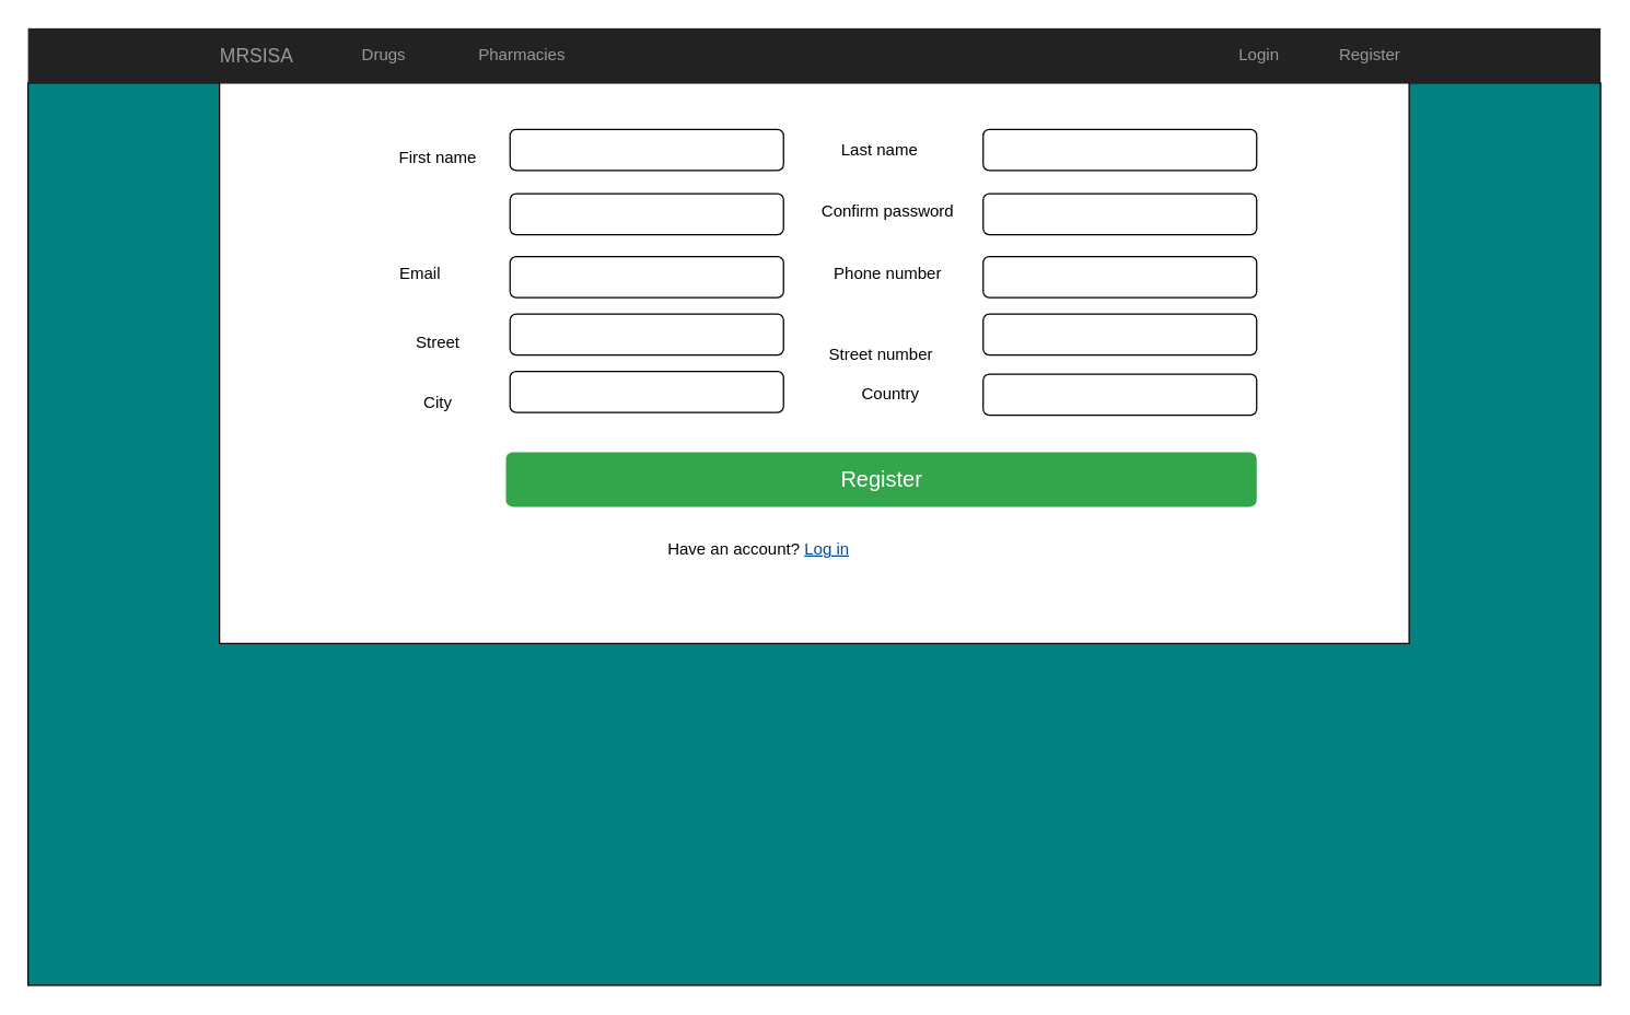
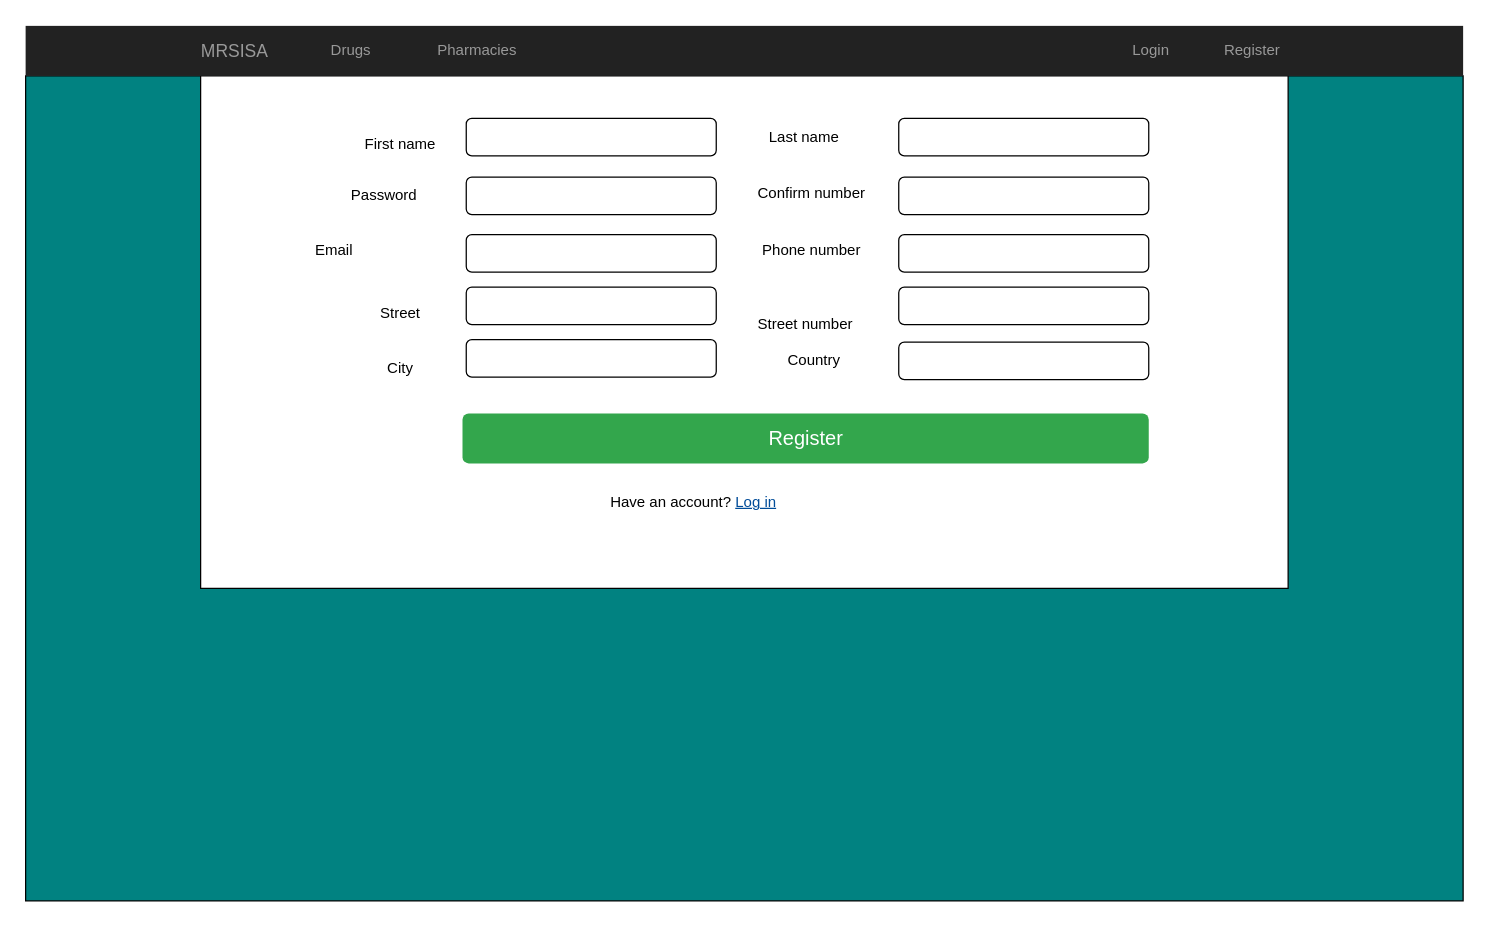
  <mxCell id="0" style=";html=1;" />
  <mxCell id="1" style=";html=1;" parent="0" />
  <mxCell id="2" value="" style="rounded=0;whiteSpace=wrap;html=1;fillColor=#018281;" parent="1" vertex="1"><mxGeometry x="20" y="60" width="1150" height="660" as="geometry" /></mxCell>
  <mxCell id="3" value="" style="rounded=0;whiteSpace=wrap;html=1;" parent="1" vertex="1"><mxGeometry x="160" y="60" width="870" height="410" as="geometry" /></mxCell>
  <mxCell id="4" value="" style="html=1;shadow=0;dashed=0;shape=mxgraph.bootstrap.rect;fillColor=#222222;strokeColor=none;whiteSpace=wrap;rounded=0;fontSize=12;fontColor=#000000;align=center;" parent="1" vertex="1"><mxGeometry x="20" y="20" width="1150" height="40" as="geometry" /></mxCell>
  <mxCell id="5" value="MRSISA" style="html=1;shadow=0;dashed=0;fillColor=none;strokeColor=none;shape=mxgraph.bootstrap.rect;fontColor=#999999;fontSize=14;whiteSpace=wrap;" parent="4" vertex="1"><mxGeometry x="110" width="115" height="40" as="geometry" /></mxCell>
  <mxCell id="6" value="Login" style="html=1;shadow=0;dashed=0;fillColor=none;strokeColor=none;shape=mxgraph.bootstrap.rect;fontColor=#999999;whiteSpace=wrap;" parent="4" vertex="1"><mxGeometry x="850" width="100.625" height="40" as="geometry" /></mxCell>
  <mxCell id="7" value="Register" style="html=1;shadow=0;dashed=0;fillColor=none;strokeColor=none;shape=mxgraph.bootstrap.rect;fontColor=#999999;whiteSpace=wrap;" parent="4" vertex="1"><mxGeometry x="930.625" width="100.625" height="40" as="geometry" /></mxCell>
  <mxCell id="8" value="Drugs" style="html=1;shadow=0;dashed=0;fillColor=none;strokeColor=none;shape=mxgraph.bootstrap.rect;fontColor=#999999;whiteSpace=wrap;" parent="4" vertex="1"><mxGeometry x="210" width="100.625" height="40" as="geometry" /></mxCell>
  <mxCell id="9" value="Pharmacies" style="html=1;shadow=0;dashed=0;fillColor=none;strokeColor=none;shape=mxgraph.bootstrap.rect;fontColor=#999999;whiteSpace=wrap;" parent="4" vertex="1"><mxGeometry x="310.63" width="100.625" height="40" as="geometry" /></mxCell>
- <mxCell id="10" value="Email" style="text;html=1;strokeColor=none;fillColor=none;align=center;verticalAlign=middle;whiteSpace=wrap;rounded=0;" vertex="1" parent="1"><mxGeometry x="286.5" y="190" width="40" height="20" as="geometry" /></mxCell>
+ <mxCell id="10" value="Email" style="text;html=1;strokeColor=none;fillColor=none;align=center;verticalAlign=middle;whiteSpace=wrap;rounded=0;" vertex="1" parent="1"><mxGeometry x="246.5" y="190" width="40" height="20" as="geometry" /></mxCell>
  <mxCell id="11" value="" style="rounded=1;whiteSpace=wrap;html=1;" vertex="1" parent="1"><mxGeometry x="372.5" y="187" width="200" height="30" as="geometry" /></mxCell>
+ <mxCell id="12" value="Password" style="text;html=1;strokeColor=none;fillColor=none;align=center;verticalAlign=middle;whiteSpace=wrap;rounded=0;" vertex="1" parent="1"><mxGeometry x="271.5" y="146" width="70" height="20" as="geometry" /></mxCell>
  <mxCell id="13" value="" style="rounded=1;whiteSpace=wrap;html=1;" vertex="1" parent="1"><mxGeometry x="718.5" y="141" width="200" height="30" as="geometry" /></mxCell>
- <mxCell id="14" value="&lt;div&gt;Confirm password&lt;/div&gt;&lt;div&gt;&lt;font color=&quot;#F0F0F0&quot;&gt;&lt;br&gt;&lt;/font&gt;&lt;/div&gt;" style="text;html=1;strokeColor=none;fillColor=none;align=center;verticalAlign=middle;whiteSpace=wrap;rounded=0;" vertex="1" parent="1"><mxGeometry x="593.5" y="151" width="110" height="20" as="geometry" /></mxCell>
+ <mxCell id="14" value="&lt;div&gt;Confirm number&lt;/div&gt;&lt;div&gt;&lt;font color=&quot;#F0F0F0&quot;&gt;&lt;br&gt;&lt;/font&gt;&lt;/div&gt;" style="text;html=1;strokeColor=none;fillColor=none;align=center;verticalAlign=middle;whiteSpace=wrap;rounded=0;" vertex="1" parent="1"><mxGeometry x="593.5" y="151" width="110" height="20" as="geometry" /></mxCell>
  <mxCell id="15" value="" style="rounded=1;whiteSpace=wrap;html=1;" vertex="1" parent="1"><mxGeometry x="718.5" y="187" width="200" height="30" as="geometry" /></mxCell>
  <mxCell id="16" value="First name" style="text;html=1;strokeColor=none;fillColor=none;align=center;verticalAlign=middle;whiteSpace=wrap;rounded=0;" vertex="1" parent="1"><mxGeometry x="265" y="105" width="110" height="20" as="geometry" /></mxCell>
  <mxCell id="17" value="" style="rounded=1;whiteSpace=wrap;html=1;" vertex="1" parent="1"><mxGeometry x="372.5" y="94" width="200" height="30" as="geometry" /></mxCell>
  <mxCell id="18" value="Last name" style="text;html=1;strokeColor=none;fillColor=none;align=center;verticalAlign=middle;whiteSpace=wrap;rounded=0;" vertex="1" parent="1"><mxGeometry x="587.5" y="99" width="110" height="20" as="geometry" /></mxCell>
  <mxCell id="19" value="" style="rounded=1;whiteSpace=wrap;html=1;" vertex="1" parent="1"><mxGeometry x="718.5" y="94" width="200" height="30" as="geometry" /></mxCell>
  <mxCell id="20" value="Street" style="text;html=1;strokeColor=none;fillColor=none;align=center;verticalAlign=middle;whiteSpace=wrap;rounded=0;" vertex="1" parent="1"><mxGeometry x="265" y="240" width="110" height="20" as="geometry" /></mxCell>
  <mxCell id="21" value="" style="rounded=1;whiteSpace=wrap;html=1;" vertex="1" parent="1"><mxGeometry x="372.5" y="229" width="200" height="30" as="geometry" /></mxCell>
  <mxCell id="22" value="Country" style="text;html=1;strokeColor=none;fillColor=none;align=center;verticalAlign=middle;whiteSpace=wrap;rounded=0;" vertex="1" parent="1"><mxGeometry x="595.5" y="278" width="110" height="20" as="geometry" /></mxCell>
  <mxCell id="23" value="" style="rounded=1;whiteSpace=wrap;html=1;" vertex="1" parent="1"><mxGeometry x="372.5" y="271" width="200" height="30" as="geometry" /></mxCell>
  <mxCell id="24" value="City" style="text;html=1;strokeColor=none;fillColor=none;align=center;verticalAlign=middle;whiteSpace=wrap;rounded=0;" vertex="1" parent="1"><mxGeometry x="265" y="284" width="110" height="20" as="geometry" /></mxCell>
  <mxCell id="25" value="" style="rounded=1;whiteSpace=wrap;html=1;" vertex="1" parent="1"><mxGeometry x="718.5" y="273" width="200" height="30" as="geometry" /></mxCell>
  <mxCell id="26" value="Phone number" style="text;html=1;strokeColor=none;fillColor=none;align=center;verticalAlign=middle;whiteSpace=wrap;rounded=0;" vertex="1" parent="1"><mxGeometry x="593.5" y="190" width="110" height="20" as="geometry" /></mxCell>
  <mxCell id="27" value="" style="rounded=1;whiteSpace=wrap;html=1;" vertex="1" parent="1"><mxGeometry x="372.5" y="141" width="200" height="30" as="geometry" /></mxCell>
  <mxCell id="28" value="Register" style="html=1;shadow=0;dashed=0;shape=mxgraph.bootstrap.rrect;rSize=5;strokeColor=none;strokeWidth=1;fillColor=#33A64C;fontColor=#FFFFFF;whiteSpace=wrap;align=center;verticalAlign=middle;spacingLeft=0;fontStyle=0;fontSize=16;spacing=5;" vertex="1" parent="1"><mxGeometry x="369.5" y="330" width="549" height="40" as="geometry" /></mxCell>
  <mxCell id="29" value="" style="rounded=1;whiteSpace=wrap;html=1;" vertex="1" parent="1"><mxGeometry x="718.5" y="229" width="200" height="30" as="geometry" /></mxCell>
  <mxCell id="30" value="&lt;div&gt;Street number&lt;/div&gt;" style="text;html=1;strokeColor=none;fillColor=none;align=center;verticalAlign=middle;whiteSpace=wrap;rounded=0;" vertex="1" parent="1"><mxGeometry x="588.5" y="249" width="110" height="20" as="geometry" /></mxCell>
  <mxCell id="31" value="&lt;font color=&quot;#000000&quot;&gt;Have an account?&lt;/font&gt; &lt;font color=&quot;#004C99&quot;&gt;&lt;u&gt;Log in&lt;/u&gt;&lt;/font&gt;" style="text;html=1;strokeColor=none;fillColor=none;align=center;verticalAlign=middle;whiteSpace=wrap;rounded=0;fontColor=#9A9DA0;" vertex="1" parent="1"><mxGeometry x="466.5" y="391" width="175" height="20" as="geometry" /></mxCell>
